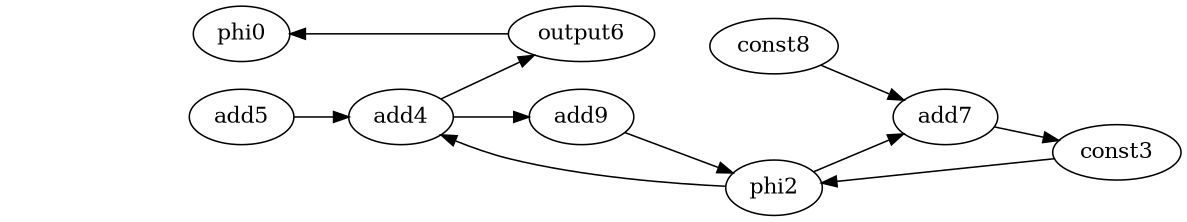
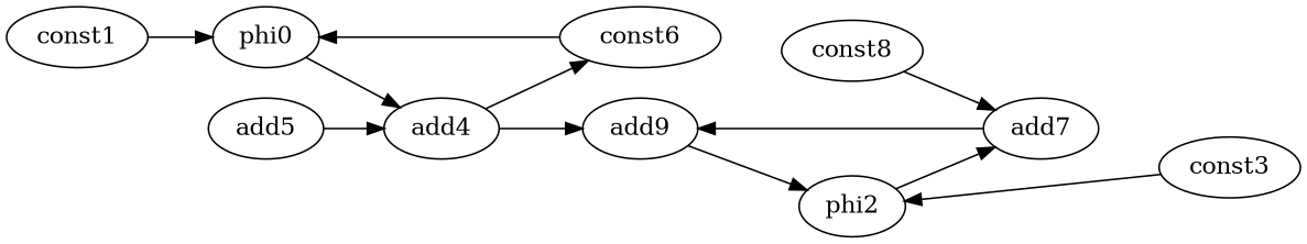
  digraph {
    rankdir=LR
    node [opcode=add]
    edge [operand=0]
    phi0 [opcode=phi]
    add4
-   output6 [opcode=output]
+   output6 [opcode=output label=const6]
    add9
+   const1 [opcode=const]
    phi2 [opcode=phi]
    add7
    const3 [opcode=const]
    n9 [label=add5 opcode=input]
    const8 [opcode=const]
-   phi2 -> add4
+   phi0 -> add4
    add4 -> output6
    add4 -> add9 [operand=1]
    output6 -> phi0
    add9 -> phi2
+   const1 -> phi0 [operand=1]
    phi2 -> add7
-   add7 -> const3
+   add7 -> add9
    const3 -> phi2 [operand=1]
    n9 -> add4 [operand=1]
    const8 -> add7 [operand=1]
  }
